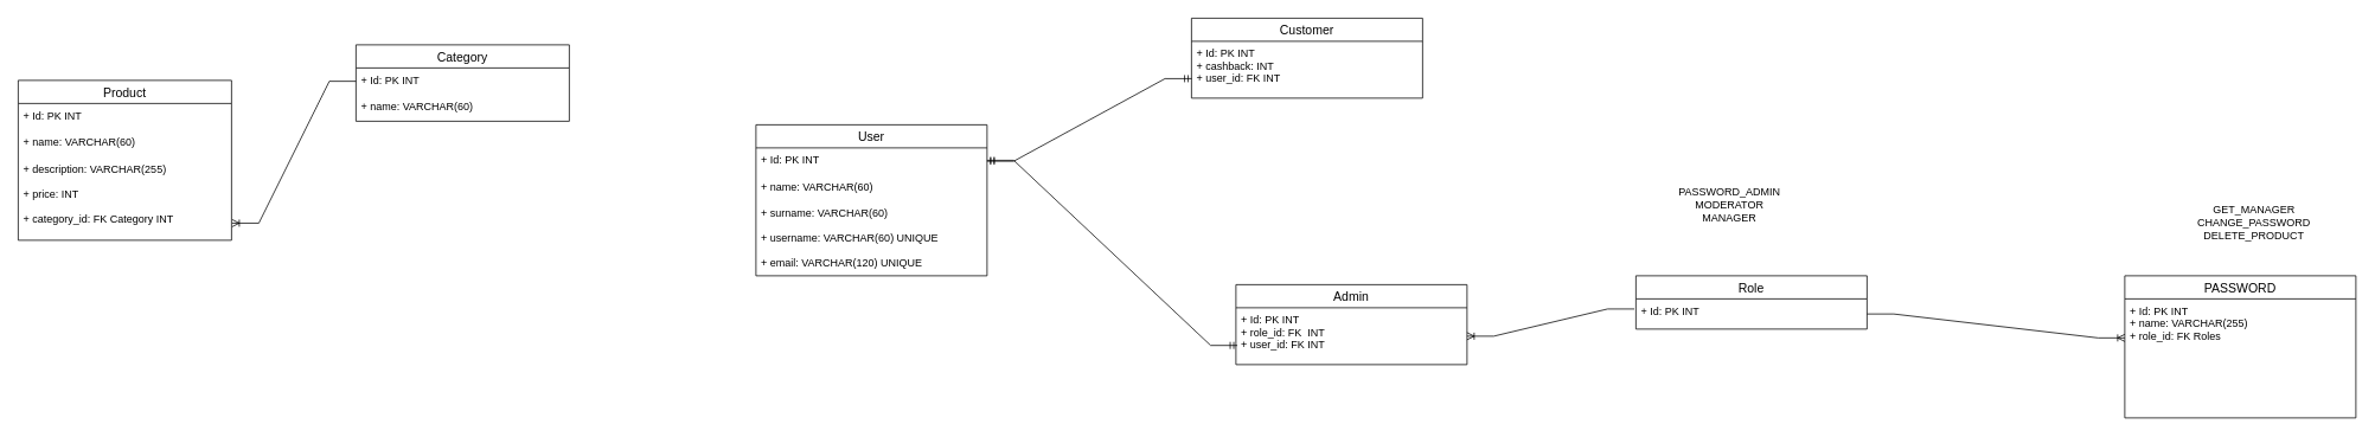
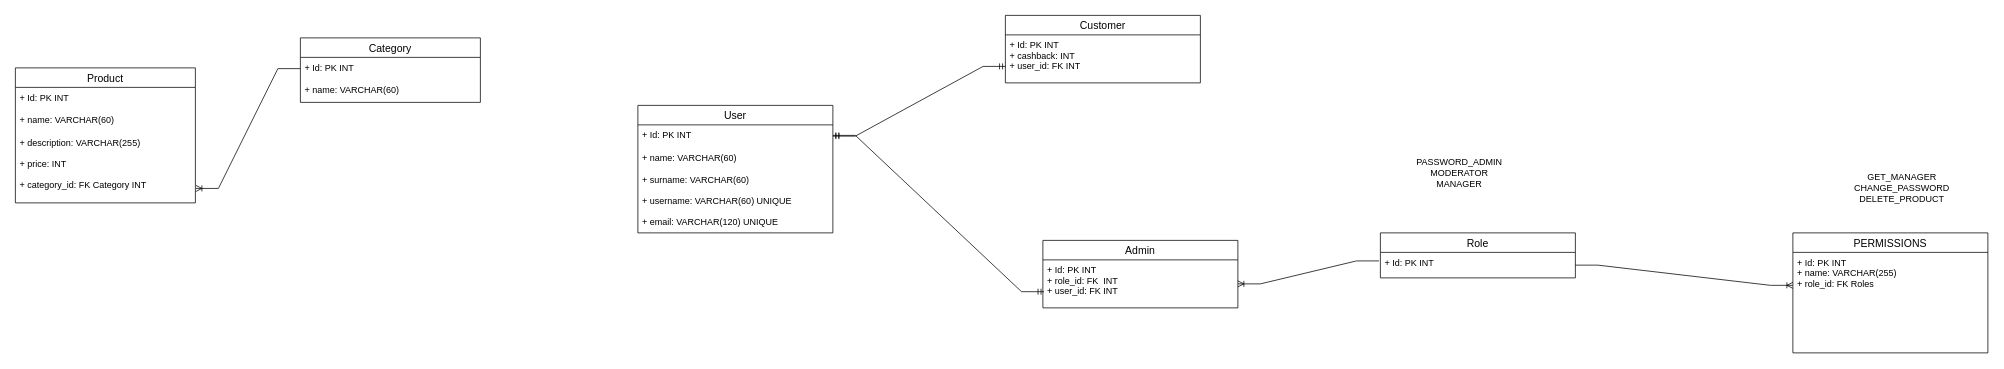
  <mxCell id="0" />
  <mxCell id="1" parent="0" />
  <mxCell id="2" value="Product" style="swimlane;fontStyle=0;childLayout=stackLayout;horizontal=1;startSize=26;horizontalStack=0;resizeParent=1;resizeParentMax=0;resizeLast=0;collapsible=1;marginBottom=0;align=center;fontSize=14;" vertex="1" parent="1"><mxGeometry x="20" y="90" width="240" height="180" as="geometry" /></mxCell>
  <mxCell id="3" value="+ Id: PK INT" style="text;strokeColor=none;fillColor=none;spacingLeft=4;spacingRight=4;overflow=hidden;rotatable=0;points=[[0,0.5],[1,0.5]];portConstraint=eastwest;fontSize=12;" vertex="1" parent="2"><mxGeometry y="26" width="240" height="30" as="geometry" /></mxCell>
  <mxCell id="4" value="+ name: VARCHAR(60)" style="text;strokeColor=none;fillColor=none;spacingLeft=4;spacingRight=4;overflow=hidden;rotatable=0;points=[[0,0.5],[1,0.5]];portConstraint=eastwest;fontSize=12;" vertex="1" parent="2"><mxGeometry y="56" width="240" height="30" as="geometry" /></mxCell>
  <mxCell id="5" value="+ description: VARCHAR(255)&#10;&#10;+ price: INT&#10;&#10;+ category_id: FK Category INT" style="text;strokeColor=none;fillColor=none;spacingLeft=4;spacingRight=4;overflow=hidden;rotatable=0;points=[[0,0.5],[1,0.5]];portConstraint=eastwest;fontSize=12;" vertex="1" parent="2"><mxGeometry y="86" width="240" height="94" as="geometry" /></mxCell>
  <mxCell id="6" value="Category" style="swimlane;fontStyle=0;childLayout=stackLayout;horizontal=1;startSize=26;horizontalStack=0;resizeParent=1;resizeParentMax=0;resizeLast=0;collapsible=1;marginBottom=0;align=center;fontSize=14;" vertex="1" parent="1"><mxGeometry x="400" y="50" width="240" height="86" as="geometry" /></mxCell>
  <mxCell id="7" value="+ Id: PK INT" style="text;strokeColor=none;fillColor=none;spacingLeft=4;spacingRight=4;overflow=hidden;rotatable=0;points=[[0,0.5],[1,0.5]];portConstraint=eastwest;fontSize=12;" vertex="1" parent="6"><mxGeometry y="26" width="240" height="30" as="geometry" /></mxCell>
  <mxCell id="8" value="+ name: VARCHAR(60)" style="text;strokeColor=none;fillColor=none;spacingLeft=4;spacingRight=4;overflow=hidden;rotatable=0;points=[[0,0.5],[1,0.5]];portConstraint=eastwest;fontSize=12;" vertex="1" parent="6"><mxGeometry y="56" width="240" height="30" as="geometry" /></mxCell>
  <mxCell id="9" value="" style="edgeStyle=entityRelationEdgeStyle;fontSize=12;html=1;endArrow=ERoneToMany;rounded=0;exitX=0;exitY=0.5;exitDx=0;exitDy=0;entryX=1.003;entryY=0.795;entryDx=0;entryDy=0;entryPerimeter=0;" edge="1" parent="1" source="7" target="5"><mxGeometry width="100" height="100" relative="1" as="geometry"><mxPoint x="320" y="240" as="sourcePoint" /><mxPoint x="300" y="230" as="targetPoint" /></mxGeometry></mxCell>
  <mxCell id="10" value="User" style="swimlane;fontStyle=0;childLayout=stackLayout;horizontal=1;startSize=26;horizontalStack=0;resizeParent=1;resizeParentMax=0;resizeLast=0;collapsible=1;marginBottom=0;align=center;fontSize=14;" vertex="1" parent="1"><mxGeometry x="850" y="140" width="260" height="170" as="geometry" /></mxCell>
  <mxCell id="11" value="+ Id: PK INT" style="text;strokeColor=none;fillColor=none;spacingLeft=4;spacingRight=4;overflow=hidden;rotatable=0;points=[[0,0.5],[1,0.5]];portConstraint=eastwest;fontSize=12;" vertex="1" parent="10"><mxGeometry y="26" width="260" height="30" as="geometry" /></mxCell>
  <mxCell id="12" value="+ name: VARCHAR(60)" style="text;strokeColor=none;fillColor=none;spacingLeft=4;spacingRight=4;overflow=hidden;rotatable=0;points=[[0,0.5],[1,0.5]];portConstraint=eastwest;fontSize=12;" vertex="1" parent="10"><mxGeometry y="56" width="260" height="30" as="geometry" /></mxCell>
  <mxCell id="13" value="+ surname: VARCHAR(60)&#10;&#10;+ username: VARCHAR(60) UNIQUE&#10;&#10;+ email: VARCHAR(120) UNIQUE" style="text;strokeColor=none;fillColor=none;spacingLeft=4;spacingRight=4;overflow=hidden;rotatable=0;points=[[0,0.5],[1,0.5]];portConstraint=eastwest;fontSize=12;" vertex="1" parent="10"><mxGeometry y="86" width="260" height="84" as="geometry" /></mxCell>
  <mxCell id="14" value="Customer" style="swimlane;fontStyle=0;childLayout=stackLayout;horizontal=1;startSize=26;horizontalStack=0;resizeParent=1;resizeParentMax=0;resizeLast=0;collapsible=1;marginBottom=0;align=center;fontSize=14;" vertex="1" parent="1"><mxGeometry x="1340" y="20" width="260" height="90" as="geometry" /></mxCell>
  <mxCell id="15" value="+ Id: PK INT&#10;+ cashback: INT&#10;+ user_id: FK INT&#10;" style="text;strokeColor=none;fillColor=none;spacingLeft=4;spacingRight=4;overflow=hidden;rotatable=0;points=[[0,0.5],[1,0.5]];portConstraint=eastwest;fontSize=12;" vertex="1" parent="14"><mxGeometry y="26" width="260" height="64" as="geometry" /></mxCell>
  <mxCell id="16" value="" style="edgeStyle=entityRelationEdgeStyle;fontSize=12;html=1;endArrow=ERmandOne;startArrow=ERmandOne;rounded=0;exitX=1;exitY=0.5;exitDx=0;exitDy=0;entryX=0.001;entryY=0.657;entryDx=0;entryDy=0;entryPerimeter=0;" edge="1" parent="1" source="11" target="15"><mxGeometry width="100" height="100" relative="1" as="geometry"><mxPoint x="1220" y="210" as="sourcePoint" /><mxPoint x="1320" y="110" as="targetPoint" /></mxGeometry></mxCell>
  <mxCell id="17" value="Admin" style="swimlane;fontStyle=0;childLayout=stackLayout;horizontal=1;startSize=26;horizontalStack=0;resizeParent=1;resizeParentMax=0;resizeLast=0;collapsible=1;marginBottom=0;align=center;fontSize=14;" vertex="1" parent="1"><mxGeometry x="1390" y="320" width="260" height="90" as="geometry" /></mxCell>
  <mxCell id="18" value="+ Id: PK INT&#10;+ role_id: FK  INT&#10;+ user_id: FK INT&#10;" style="text;strokeColor=none;fillColor=none;spacingLeft=4;spacingRight=4;overflow=hidden;rotatable=0;points=[[0,0.5],[1,0.5]];portConstraint=eastwest;fontSize=12;" vertex="1" parent="17"><mxGeometry y="26" width="260" height="64" as="geometry" /></mxCell>
  <mxCell id="19" value="" style="edgeStyle=entityRelationEdgeStyle;fontSize=12;html=1;endArrow=ERmandOne;startArrow=ERmandOne;rounded=0;entryX=0.006;entryY=0.663;entryDx=0;entryDy=0;entryPerimeter=0;" edge="1" parent="1" target="18"><mxGeometry width="100" height="100" relative="1" as="geometry"><mxPoint x="1110" y="180" as="sourcePoint" /><mxPoint x="1340" y="410" as="targetPoint" /></mxGeometry></mxCell>
  <mxCell id="20" value="Role" style="swimlane;fontStyle=0;childLayout=stackLayout;horizontal=1;startSize=26;horizontalStack=0;resizeParent=1;resizeParentMax=0;resizeLast=0;collapsible=1;marginBottom=0;align=center;fontSize=14;" vertex="1" parent="1"><mxGeometry x="1840" y="310" width="260" height="60" as="geometry" /></mxCell>
  <mxCell id="21" value="+ Id: PK INT" style="text;strokeColor=none;fillColor=none;spacingLeft=4;spacingRight=4;overflow=hidden;rotatable=0;points=[[0,0.5],[1,0.5]];portConstraint=eastwest;fontSize=12;" vertex="1" parent="20"><mxGeometry y="26" width="260" height="34" as="geometry" /></mxCell>
  <mxCell id="22" value="PASSWORD_ADMIN&lt;br&gt;MODERATOR&lt;br&gt;MANAGER&lt;br&gt;" style="text;html=1;align=center;verticalAlign=middle;resizable=0;points=[];autosize=1;strokeColor=none;fillColor=none;" vertex="1" parent="1"><mxGeometry x="1890" y="200" width="110" height="60" as="geometry" /></mxCell>
  <mxCell id="23" value="" style="edgeStyle=entityRelationEdgeStyle;fontSize=12;html=1;endArrow=ERoneToMany;rounded=0;entryX=1;entryY=0.5;entryDx=0;entryDy=0;exitX=-0.007;exitY=0.335;exitDx=0;exitDy=0;exitPerimeter=0;" edge="1" parent="1" source="21" target="18"><mxGeometry width="100" height="100" relative="1" as="geometry"><mxPoint x="1580" y="530" as="sourcePoint" /><mxPoint x="1680" y="430" as="targetPoint" /></mxGeometry></mxCell>
- <mxCell id="24" value="PASSWORD" style="swimlane;fontStyle=0;childLayout=stackLayout;horizontal=1;startSize=26;horizontalStack=0;resizeParent=1;resizeParentMax=0;resizeLast=0;collapsible=1;marginBottom=0;align=center;fontSize=14;" vertex="1" parent="1"><mxGeometry x="2390" y="310" width="260" height="160" as="geometry" /></mxCell>
+ <mxCell id="24" value="PERMISSIONS" style="swimlane;fontStyle=0;childLayout=stackLayout;horizontal=1;startSize=26;horizontalStack=0;resizeParent=1;resizeParentMax=0;resizeLast=0;collapsible=1;marginBottom=0;align=center;fontSize=14;" vertex="1" parent="1"><mxGeometry x="2390" y="310" width="260" height="160" as="geometry" /></mxCell>
  <mxCell id="25" value="+ Id: PK INT&#10;+ name: VARCHAR(255)&#10;+ role_id: FK Roles  " style="text;strokeColor=none;fillColor=none;spacingLeft=4;spacingRight=4;overflow=hidden;rotatable=0;points=[[0,0.5],[1,0.5]];portConstraint=eastwest;fontSize=12;" vertex="1" parent="24"><mxGeometry y="26" width="260" height="134" as="geometry" /></mxCell>
  <mxCell id="26" value="GET_MANAGER&lt;br&gt;CHANGE_PASSWORD&lt;br&gt;DELETE_PRODUCT" style="text;html=1;align=center;verticalAlign=middle;resizable=0;points=[];autosize=1;strokeColor=none;fillColor=none;" vertex="1" parent="1"><mxGeometry x="2460" y="220" width="150" height="60" as="geometry" /></mxCell>
  <mxCell id="27" value="" style="edgeStyle=entityRelationEdgeStyle;fontSize=12;html=1;endArrow=ERoneToMany;rounded=0;exitX=1;exitY=0.5;exitDx=0;exitDy=0;entryX=0;entryY=0.328;entryDx=0;entryDy=0;entryPerimeter=0;" edge="1" parent="1" source="21" target="25"><mxGeometry width="100" height="100" relative="1" as="geometry"><mxPoint x="2160" y="440" as="sourcePoint" /><mxPoint x="2260" y="340" as="targetPoint" /></mxGeometry></mxCell>
